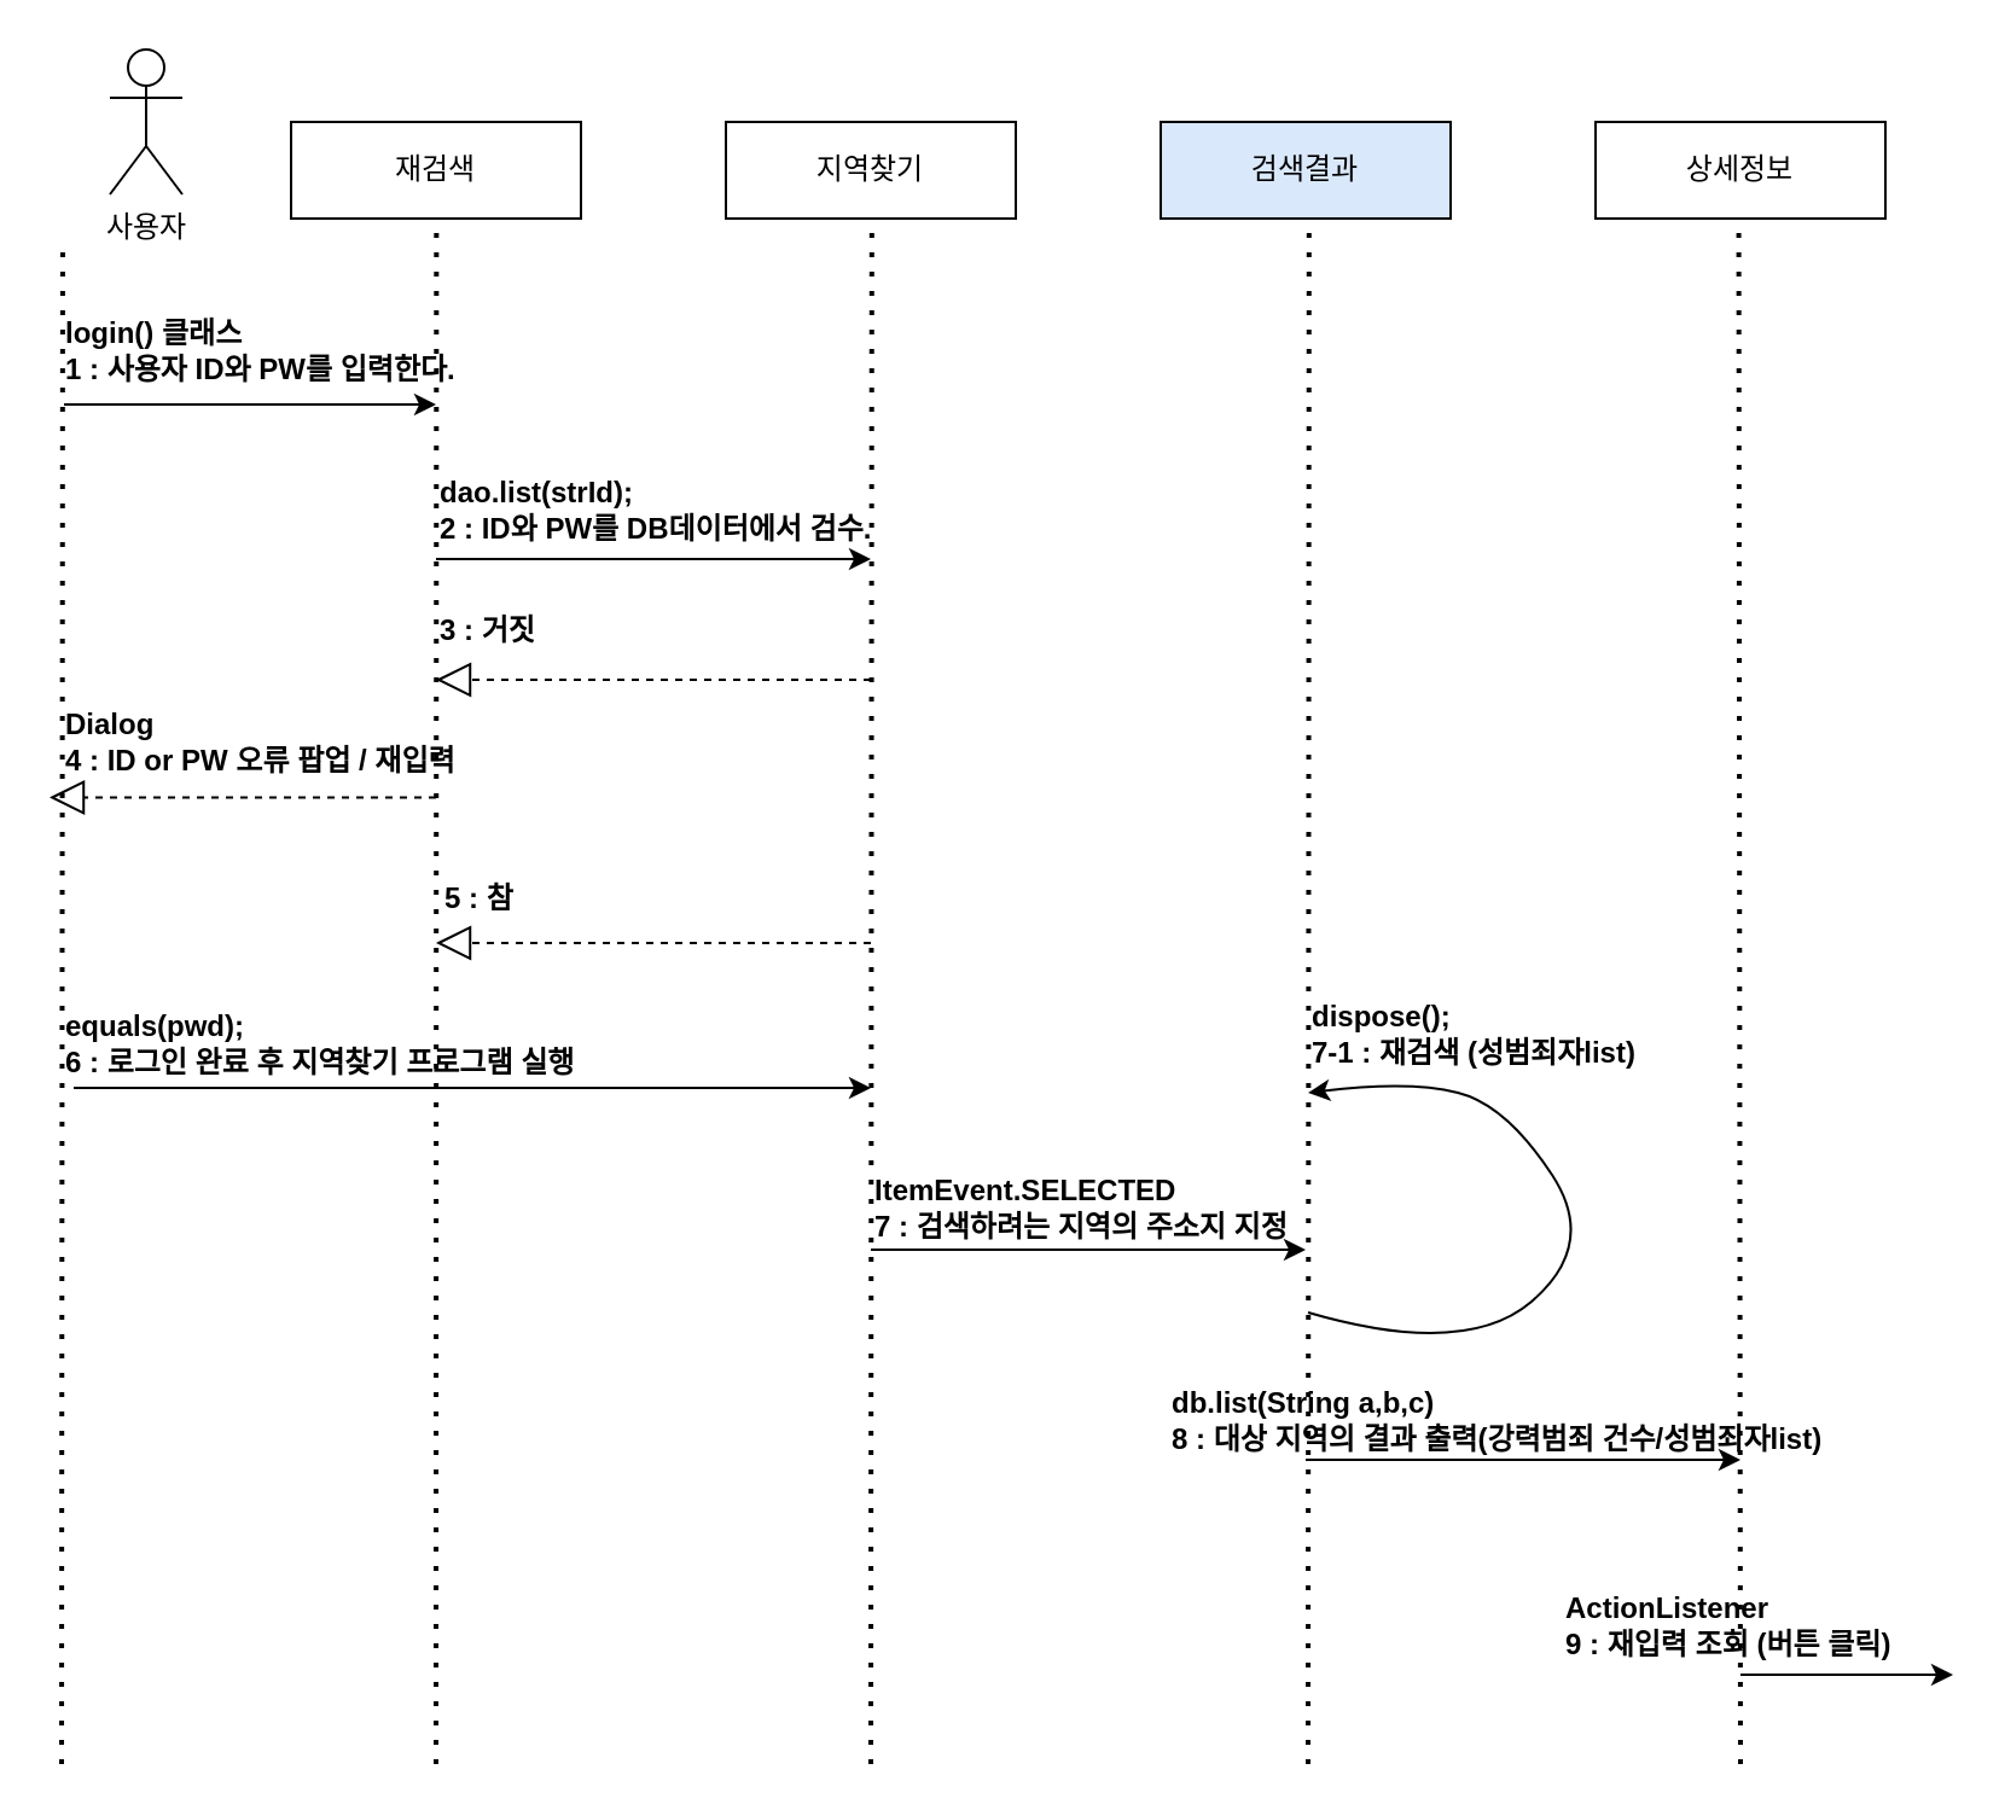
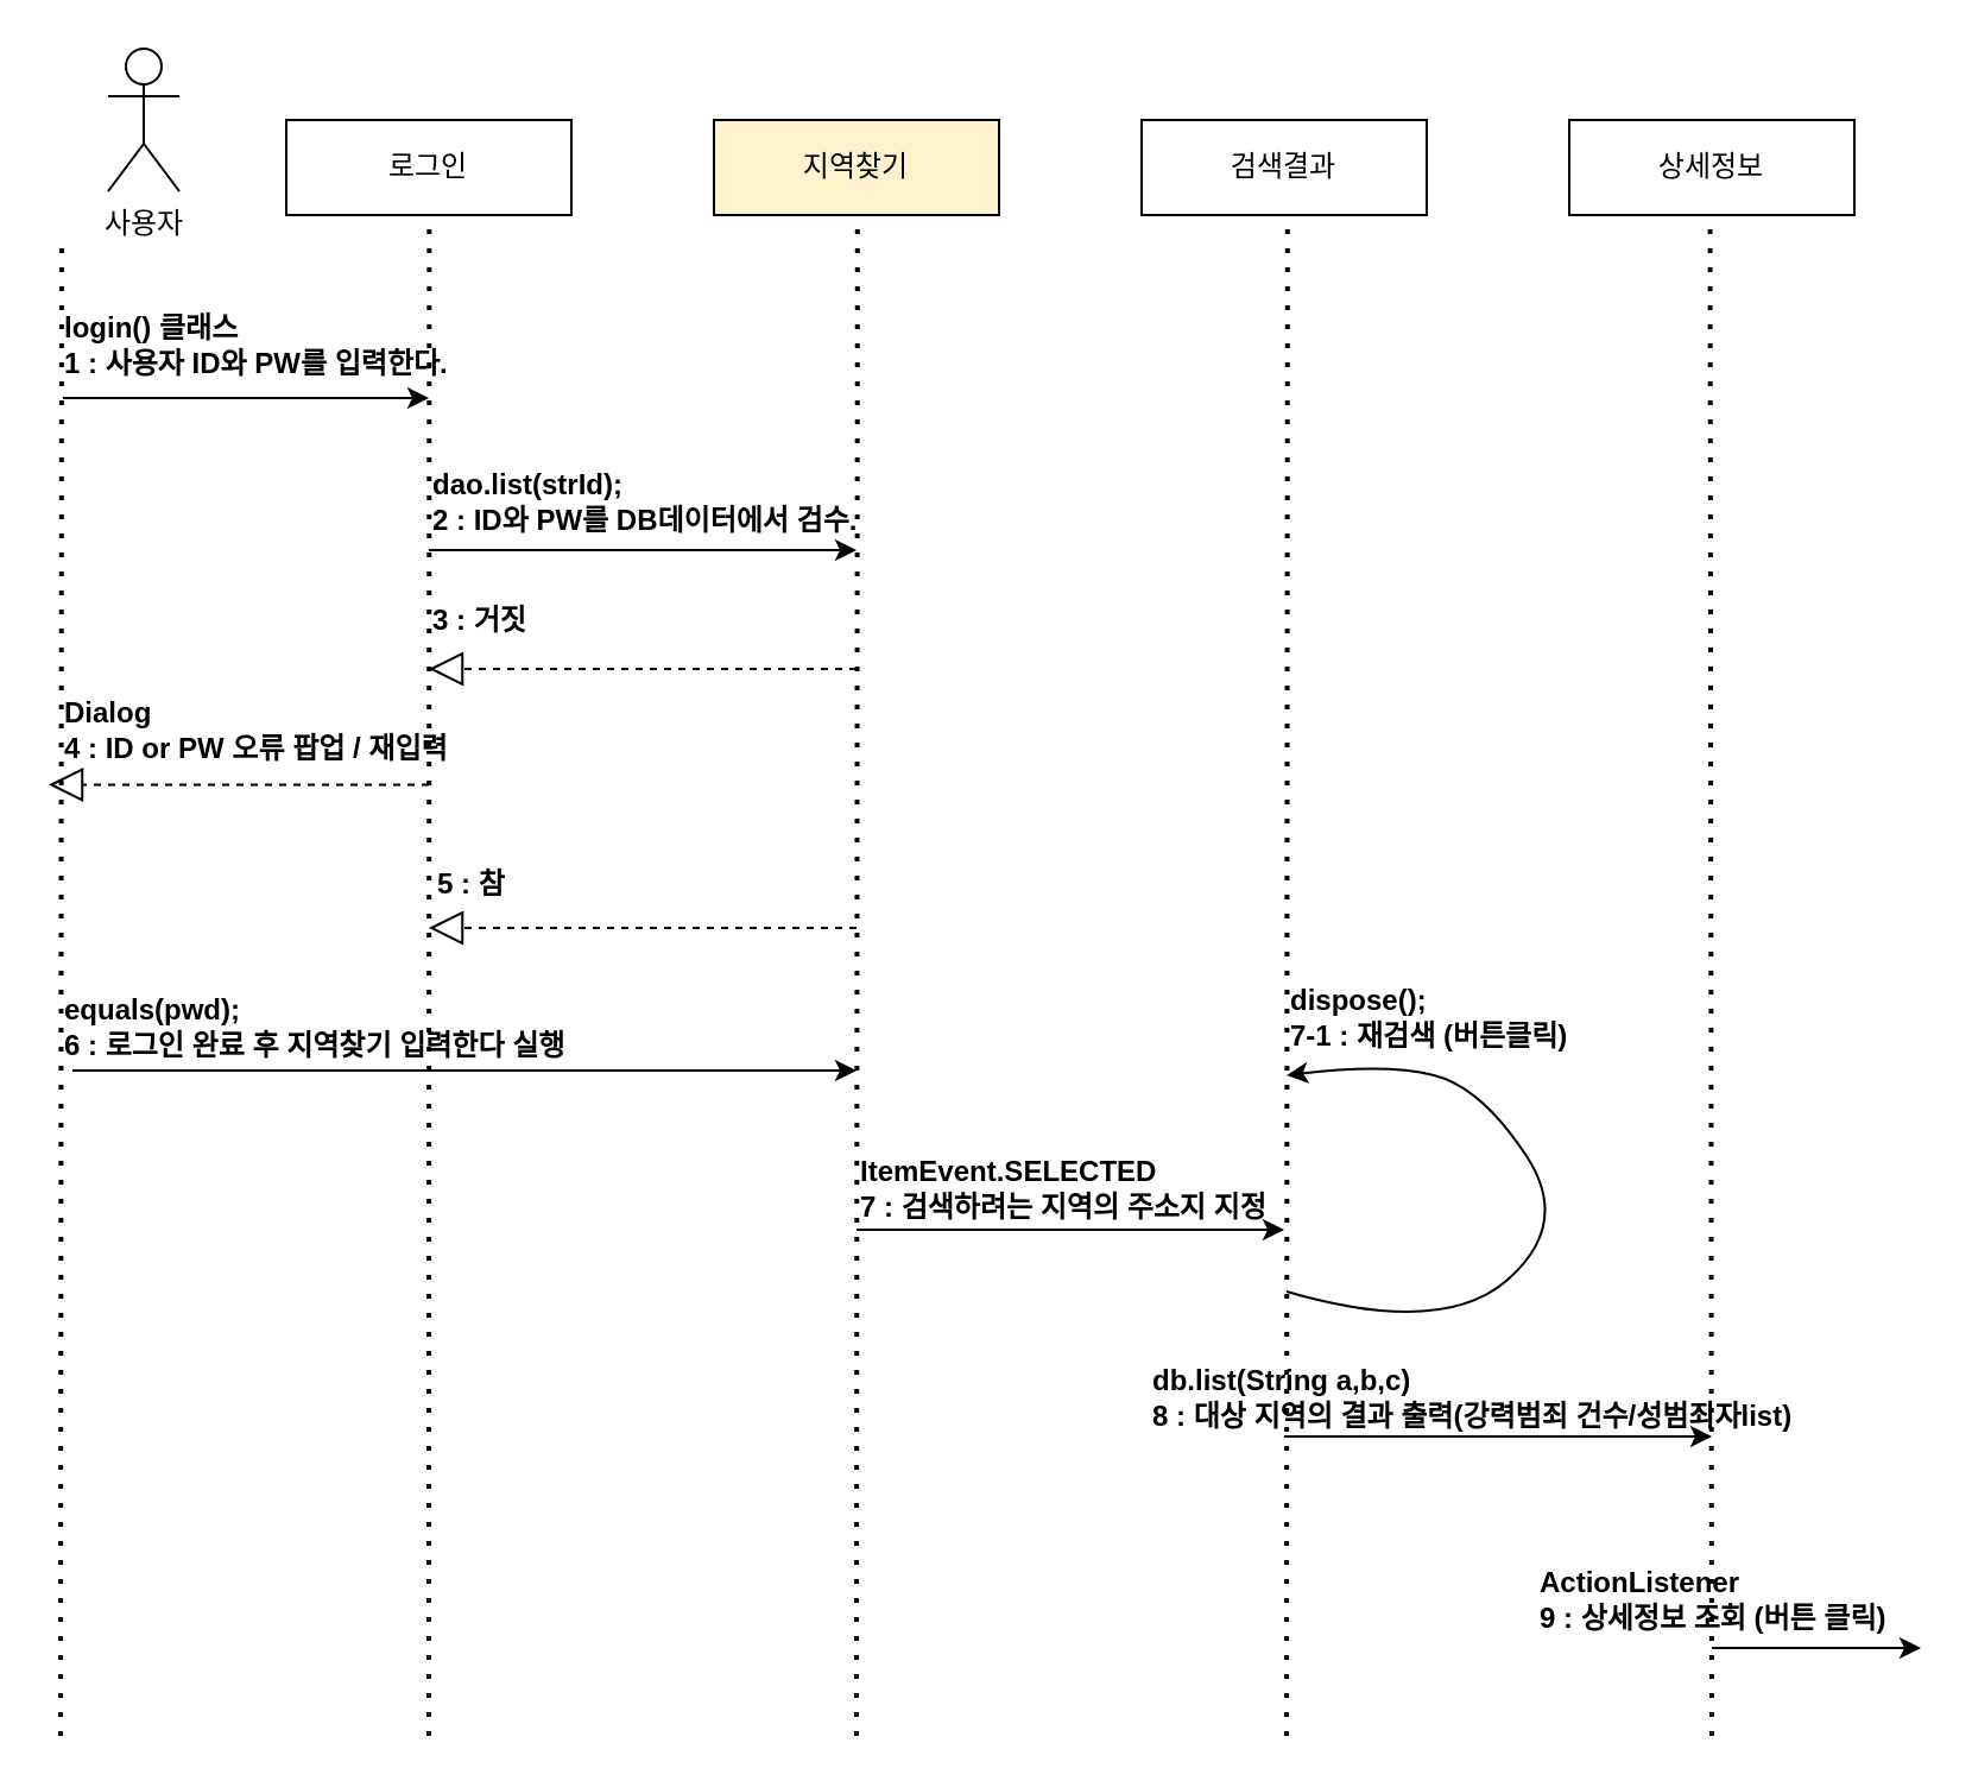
  <mxCell id="0" />
  <mxCell id="1" parent="0" />
  <mxCell id="2" value="사용자" style="shape=umlActor;verticalLabelPosition=bottom;verticalAlign=top;html=1;outlineConnect=0;" parent="1" vertex="1"><mxGeometry x="45" y="20" width="30" height="60" as="geometry" /></mxCell>
- <mxCell id="3" value="재검색" style="rounded=0;whiteSpace=wrap;html=1;" parent="1" vertex="1"><mxGeometry x="120" y="50" width="120" height="40" as="geometry" /></mxCell>
- <mxCell id="4" value="지역찾기" style="rounded=0;whiteSpace=wrap;html=1;" parent="1" vertex="1"><mxGeometry x="300" y="50" width="120" height="40" as="geometry" /></mxCell>
- <mxCell id="5" value="검색결과" style="rounded=0;whiteSpace=wrap;html=1;fillColor=#dae8fc;" parent="1" vertex="1"><mxGeometry x="480" y="50" width="120" height="40" as="geometry" /></mxCell>
+ <mxCell id="3" value="로그인" style="rounded=0;whiteSpace=wrap;html=1;" parent="1" vertex="1"><mxGeometry x="120" y="50" width="120" height="40" as="geometry" /></mxCell>
+ <mxCell id="4" value="지역찾기" style="rounded=0;whiteSpace=wrap;html=1;fillColor=#fff2cc;" parent="1" vertex="1"><mxGeometry x="300" y="50" width="120" height="40" as="geometry" /></mxCell>
+ <mxCell id="5" value="검색결과" style="rounded=0;whiteSpace=wrap;html=1;" parent="1" vertex="1"><mxGeometry x="480" y="50" width="120" height="40" as="geometry" /></mxCell>
  <mxCell id="6" value="상세정보" style="rounded=0;whiteSpace=wrap;html=1;" parent="1" vertex="1"><mxGeometry x="660" y="50" width="120" height="40" as="geometry" /></mxCell>
  <mxCell id="7" value="" style="endArrow=none;dashed=1;html=1;dashPattern=1 3;strokeWidth=2;rounded=0;" parent="1" edge="1"><mxGeometry width="50" height="50" relative="1" as="geometry"><mxPoint x="180" y="730" as="sourcePoint" /><mxPoint x="180.17" y="90" as="targetPoint" /></mxGeometry></mxCell>
  <mxCell id="8" value="" style="endArrow=none;dashed=1;html=1;dashPattern=1 3;strokeWidth=2;rounded=0;" parent="1" edge="1"><mxGeometry width="50" height="50" relative="1" as="geometry"><mxPoint x="360" y="730" as="sourcePoint" /><mxPoint x="360.41" y="91" as="targetPoint" /></mxGeometry></mxCell>
  <mxCell id="9" value="" style="endArrow=none;dashed=1;html=1;dashPattern=1 3;strokeWidth=2;rounded=0;" parent="1" edge="1"><mxGeometry width="50" height="50" relative="1" as="geometry"><mxPoint x="541" y="730" as="sourcePoint" /><mxPoint x="541.41" y="90" as="targetPoint" /></mxGeometry></mxCell>
  <mxCell id="10" value="" style="endArrow=none;dashed=1;html=1;dashPattern=1 3;strokeWidth=2;rounded=0;" parent="1" edge="1"><mxGeometry width="50" height="50" relative="1" as="geometry"><mxPoint x="720" y="730" as="sourcePoint" /><mxPoint x="719.29" y="90" as="targetPoint" /></mxGeometry></mxCell>
  <mxCell id="11" value="" style="endArrow=classic;html=1;rounded=0;" parent="1" edge="1"><mxGeometry width="50" height="50" relative="1" as="geometry"><mxPoint x="26" y="167" as="sourcePoint" /><mxPoint x="180" y="167" as="targetPoint" /></mxGeometry></mxCell>
  <mxCell id="12" value="" style="endArrow=none;dashed=1;html=1;dashPattern=1 3;strokeWidth=2;rounded=0;" parent="1" edge="1"><mxGeometry width="50" height="50" relative="1" as="geometry"><mxPoint x="25" y="730" as="sourcePoint" /><mxPoint x="25.47" y="100" as="targetPoint" /></mxGeometry></mxCell>
  <mxCell id="13" value="&lt;b&gt;login() 클래스&lt;br&gt;1 : 사용자 ID와 PW를 입력한다.&lt;/b&gt;" style="text;html=1;strokeColor=none;fillColor=none;align=left;verticalAlign=middle;whiteSpace=wrap;rounded=0;" parent="1" vertex="1"><mxGeometry x="25" y="124" width="182" height="41" as="geometry" /></mxCell>
  <mxCell id="14" value="" style="endArrow=classic;html=1;rounded=0;" parent="1" edge="1"><mxGeometry width="50" height="50" relative="1" as="geometry"><mxPoint x="180" y="231" as="sourcePoint" /><mxPoint x="360" y="231" as="targetPoint" /></mxGeometry></mxCell>
  <mxCell id="15" value="&lt;b&gt;dao.list(strId);&lt;br&gt;2 : ID와 PW를 DB데이터에서 검수.&lt;/b&gt;" style="text;html=1;strokeColor=none;fillColor=none;align=left;verticalAlign=middle;whiteSpace=wrap;rounded=0;" parent="1" vertex="1"><mxGeometry x="180" y="190" width="250" height="41" as="geometry" /></mxCell>
  <mxCell id="16" value="&lt;b&gt;3 : 거짓&lt;/b&gt;" style="text;html=1;strokeColor=none;fillColor=none;align=left;verticalAlign=middle;whiteSpace=wrap;rounded=0;" parent="1" vertex="1"><mxGeometry x="180" y="240" width="180" height="41" as="geometry" /></mxCell>
  <mxCell id="17" value="" style="endArrow=classic;html=1;rounded=0;" parent="1" edge="1"><mxGeometry width="50" height="50" relative="1" as="geometry"><mxPoint x="720" y="693" as="sourcePoint" /><mxPoint x="808" y="693" as="targetPoint" /></mxGeometry></mxCell>
  <mxCell id="18" value="" style="endArrow=block;dashed=1;endFill=0;endSize=12;html=1;rounded=0;" parent="1" edge="1"><mxGeometry width="160" relative="1" as="geometry"><mxPoint x="360" y="281" as="sourcePoint" /><mxPoint x="180" y="281" as="targetPoint" /></mxGeometry></mxCell>
  <mxCell id="19" value="" style="endArrow=block;dashed=1;endFill=0;endSize=12;html=1;rounded=0;" parent="1" edge="1"><mxGeometry width="160" relative="1" as="geometry"><mxPoint x="180" y="329.75" as="sourcePoint" /><mxPoint x="20" y="329.75" as="targetPoint" /></mxGeometry></mxCell>
  <mxCell id="20" value="&lt;b&gt;Dialog&lt;br&gt;4 : ID or PW 오류 팝업 / 재입력&lt;/b&gt;" style="text;html=1;strokeColor=none;fillColor=none;align=left;verticalAlign=middle;whiteSpace=wrap;rounded=0;" parent="1" vertex="1"><mxGeometry x="25" y="286" width="175" height="41" as="geometry" /></mxCell>
  <mxCell id="21" value="" style="endArrow=block;dashed=1;endFill=0;endSize=12;html=1;rounded=0;" parent="1" edge="1"><mxGeometry width="160" relative="1" as="geometry"><mxPoint x="360" y="390" as="sourcePoint" /><mxPoint x="180" y="390" as="targetPoint" /></mxGeometry></mxCell>
  <mxCell id="22" value="&lt;b&gt;5 : 참&lt;/b&gt;" style="text;html=1;strokeColor=none;fillColor=none;align=left;verticalAlign=middle;whiteSpace=wrap;rounded=0;" parent="1" vertex="1"><mxGeometry x="182" y="351" width="175" height="41" as="geometry" /></mxCell>
  <mxCell id="23" value="" style="endArrow=classic;html=1;rounded=0;" parent="1" edge="1"><mxGeometry width="50" height="50" relative="1" as="geometry"><mxPoint x="30" y="450" as="sourcePoint" /><mxPoint x="360" y="450" as="targetPoint" /></mxGeometry></mxCell>
- <mxCell id="24" value="&lt;b&gt;equals(pwd);&lt;br&gt;6 : 로그인 완료 후 지역찾기 프로그램 실행&lt;/b&gt;" style="text;html=1;strokeColor=none;fillColor=none;align=left;verticalAlign=middle;whiteSpace=wrap;rounded=0;" parent="1" vertex="1"><mxGeometry x="25" y="411" width="335" height="41" as="geometry" /></mxCell>
+ <mxCell id="24" value="&lt;b&gt;equals(pwd);&lt;br&gt;6 : 로그인 완료 후 지역찾기 입력한다 실행&lt;/b&gt;" style="text;html=1;strokeColor=none;fillColor=none;align=left;verticalAlign=middle;whiteSpace=wrap;rounded=0;" parent="1" vertex="1"><mxGeometry x="25" y="411" width="335" height="41" as="geometry" /></mxCell>
  <mxCell id="25" value="" style="endArrow=classic;html=1;rounded=0;" parent="1" edge="1"><mxGeometry width="50" height="50" relative="1" as="geometry"><mxPoint x="360" y="517" as="sourcePoint" /><mxPoint x="540" y="517" as="targetPoint" /></mxGeometry></mxCell>
  <mxCell id="26" value="&lt;b&gt;ItemEvent.SELECTED&lt;br&gt;7 : 검색하려는 지역의 주소지 지정&lt;/b&gt;" style="text;html=1;strokeColor=none;fillColor=none;align=left;verticalAlign=middle;whiteSpace=wrap;rounded=0;" parent="1" vertex="1"><mxGeometry x="360" y="479" width="250" height="41" as="geometry" /></mxCell>
  <mxCell id="27" value="" style="endArrow=classic;html=1;rounded=0;" parent="1" edge="1"><mxGeometry width="50" height="50" relative="1" as="geometry"><mxPoint x="540" y="604" as="sourcePoint" /><mxPoint x="720" y="604" as="targetPoint" /></mxGeometry></mxCell>
  <mxCell id="28" value="&lt;b&gt;db.list(String a,b,c)&lt;br&gt;8 : 대상 지역의 결과 출력(강력범죄 건수/성범죄자list)&lt;/b&gt;" style="text;html=1;strokeColor=none;fillColor=none;align=left;verticalAlign=middle;whiteSpace=wrap;rounded=0;" parent="1" vertex="1"><mxGeometry x="483" y="567" width="293" height="41" as="geometry" /></mxCell>
- <mxCell id="29" value="&lt;b&gt;ActionListener&lt;br&gt;9 : 재입력 조회 (버튼 클릭)&lt;/b&gt;" style="text;html=1;strokeColor=none;fillColor=none;align=left;verticalAlign=middle;whiteSpace=wrap;rounded=0;" parent="1" vertex="1"><mxGeometry x="646" y="652" width="161" height="41" as="geometry" /></mxCell>
+ <mxCell id="29" value="&lt;b&gt;ActionListener&lt;br&gt;9 : 상세정보 조회 (버튼 클릭)&lt;/b&gt;" style="text;html=1;strokeColor=none;fillColor=none;align=left;verticalAlign=middle;whiteSpace=wrap;rounded=0;" parent="1" vertex="1"><mxGeometry x="646" y="652" width="161" height="41" as="geometry" /></mxCell>
  <mxCell id="30" value="" style="curved=1;endArrow=classic;html=1;rounded=0;" parent="1" edge="1"><mxGeometry width="50" height="50" relative="1" as="geometry"><mxPoint x="541" y="543" as="sourcePoint" /><mxPoint x="541" y="452" as="targetPoint" /><Array as="points"><mxPoint x="606" y="562" /><mxPoint x="661" y="515" /><mxPoint x="623" y="457" /><mxPoint x="583" y="447" /></Array></mxGeometry></mxCell>
- <mxCell id="31" value="&lt;b&gt;dispose();&lt;br&gt;7-1 : 재검색 (성범죄자list)&lt;/b&gt;" style="text;html=1;strokeColor=none;fillColor=none;align=left;verticalAlign=middle;whiteSpace=wrap;rounded=0;" parent="1" vertex="1"><mxGeometry x="541" y="407" width="177" height="41" as="geometry" /></mxCell>
+ <mxCell id="31" value="&lt;b&gt;dispose();&lt;br&gt;7-1 : 재검색 (버튼클릭)&lt;/b&gt;" style="text;html=1;strokeColor=none;fillColor=none;align=left;verticalAlign=middle;whiteSpace=wrap;rounded=0;" parent="1" vertex="1"><mxGeometry x="541" y="407" width="177" height="41" as="geometry" /></mxCell>
